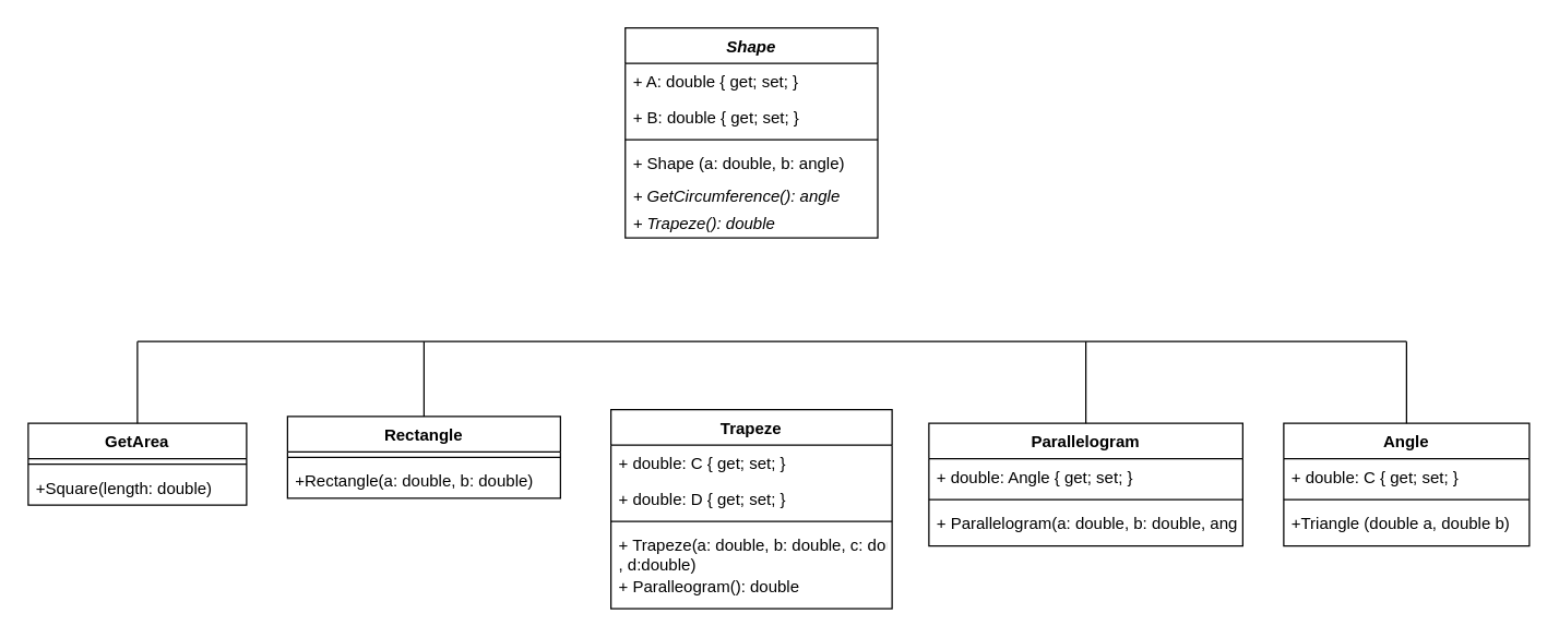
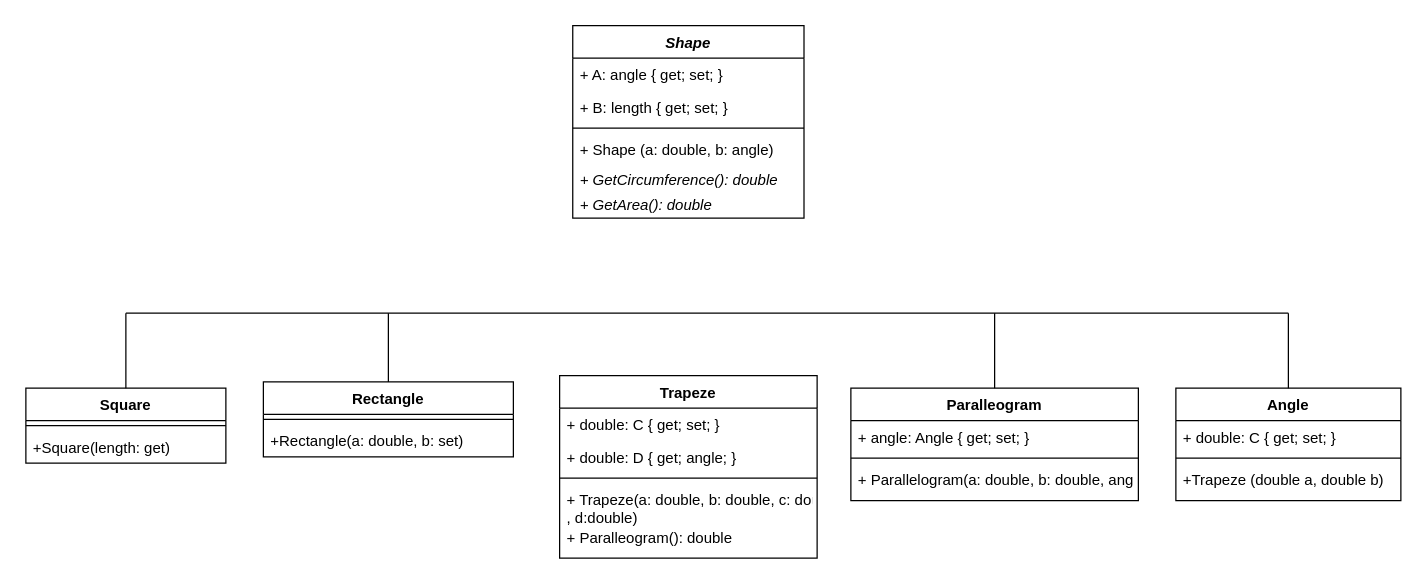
  <mxCell id="0" />
  <mxCell id="1" parent="0" />
  <mxCell id="2" value="Shape" style="swimlane;fontStyle=3;align=center;verticalAlign=top;childLayout=stackLayout;horizontal=1;startSize=26;horizontalStack=0;resizeParent=1;resizeParentMax=0;resizeLast=0;collapsible=1;marginBottom=0;" parent="1" vertex="1"><mxGeometry x="457.5" y="20" width="185" height="154" as="geometry" /></mxCell>
- <mxCell id="3" value="+ A: double { get; set; }" style="text;strokeColor=none;fillColor=none;align=left;verticalAlign=top;spacingLeft=4;spacingRight=4;overflow=hidden;rotatable=0;points=[[0,0.5],[1,0.5]];portConstraint=eastwest;" vertex="1" parent="2"><mxGeometry y="26" width="185" height="26" as="geometry" /></mxCell>
- <mxCell id="4" value="+ B: double { get; set; }" style="text;strokeColor=none;fillColor=none;align=left;verticalAlign=top;spacingLeft=4;spacingRight=4;overflow=hidden;rotatable=0;points=[[0,0.5],[1,0.5]];portConstraint=eastwest;" parent="2" vertex="1"><mxGeometry y="52" width="185" height="26" as="geometry" /></mxCell>
+ <mxCell id="3" value="+ A: angle { get; set; }" style="text;strokeColor=none;fillColor=none;align=left;verticalAlign=top;spacingLeft=4;spacingRight=4;overflow=hidden;rotatable=0;points=[[0,0.5],[1,0.5]];portConstraint=eastwest;" vertex="1" parent="2"><mxGeometry y="26" width="185" height="26" as="geometry" /></mxCell>
+ <mxCell id="4" value="+ B: length { get; set; }" style="text;strokeColor=none;fillColor=none;align=left;verticalAlign=top;spacingLeft=4;spacingRight=4;overflow=hidden;rotatable=0;points=[[0,0.5],[1,0.5]];portConstraint=eastwest;" parent="2" vertex="1"><mxGeometry y="52" width="185" height="26" as="geometry" /></mxCell>
  <mxCell id="5" value="" style="line;strokeWidth=1;fillColor=none;align=left;verticalAlign=middle;spacingTop=-1;spacingLeft=3;spacingRight=3;rotatable=0;labelPosition=right;points=[];portConstraint=eastwest;" parent="2" vertex="1"><mxGeometry y="78" width="185" height="8" as="geometry" /></mxCell>
  <mxCell id="6" value="+ Shape (a: double, b: angle)&#10;" style="text;strokeColor=none;fillColor=none;align=left;verticalAlign=top;spacingLeft=4;spacingRight=4;overflow=hidden;rotatable=0;points=[[0,0.5],[1,0.5]];portConstraint=eastwest;fontStyle=0" vertex="1" parent="2"><mxGeometry y="86" width="185" height="24" as="geometry" /></mxCell>
- <mxCell id="7" value="+ GetCircumference(): angle " style="text;strokeColor=none;fillColor=none;align=left;verticalAlign=top;spacingLeft=4;spacingRight=4;overflow=hidden;rotatable=0;points=[[0,0.5],[1,0.5]];portConstraint=eastwest;fontStyle=2" vertex="1" parent="2"><mxGeometry y="110" width="185" height="20" as="geometry" /></mxCell>
- <mxCell id="8" value="+ Trapeze(): double " style="text;strokeColor=none;fillColor=none;align=left;verticalAlign=top;spacingLeft=4;spacingRight=4;overflow=hidden;rotatable=0;points=[[0,0.5],[1,0.5]];portConstraint=eastwest;fontStyle=2" parent="2" vertex="1"><mxGeometry y="130" width="185" height="24" as="geometry" /></mxCell>
+ <mxCell id="7" value="+ GetCircumference(): double " style="text;strokeColor=none;fillColor=none;align=left;verticalAlign=top;spacingLeft=4;spacingRight=4;overflow=hidden;rotatable=0;points=[[0,0.5],[1,0.5]];portConstraint=eastwest;fontStyle=2" vertex="1" parent="2"><mxGeometry y="110" width="185" height="20" as="geometry" /></mxCell>
+ <mxCell id="8" value="+ GetArea(): double " style="text;strokeColor=none;fillColor=none;align=left;verticalAlign=top;spacingLeft=4;spacingRight=4;overflow=hidden;rotatable=0;points=[[0,0.5],[1,0.5]];portConstraint=eastwest;fontStyle=2" parent="2" vertex="1"><mxGeometry y="130" width="185" height="24" as="geometry" /></mxCell>
  <mxCell id="9" value="Trapeze" style="swimlane;fontStyle=1;align=center;verticalAlign=top;childLayout=stackLayout;horizontal=1;startSize=26;horizontalStack=0;resizeParent=1;resizeParentMax=0;resizeLast=0;collapsible=1;marginBottom=0;" parent="1" vertex="1"><mxGeometry x="447" y="300" width="206" height="146" as="geometry" /></mxCell>
  <mxCell id="10" value="+ double: C { get; set; }" style="text;strokeColor=none;fillColor=none;align=left;verticalAlign=top;spacingLeft=4;spacingRight=4;overflow=hidden;rotatable=0;points=[[0,0.5],[1,0.5]];portConstraint=eastwest;" vertex="1" parent="9"><mxGeometry y="26" width="206" height="26" as="geometry" /></mxCell>
- <mxCell id="11" value="+ double: D { get; set; }" style="text;strokeColor=none;fillColor=none;align=left;verticalAlign=top;spacingLeft=4;spacingRight=4;overflow=hidden;rotatable=0;points=[[0,0.5],[1,0.5]];portConstraint=eastwest;" parent="9" vertex="1"><mxGeometry y="52" width="206" height="26" as="geometry" /></mxCell>
+ <mxCell id="11" value="+ double: D { get; angle; }" style="text;strokeColor=none;fillColor=none;align=left;verticalAlign=top;spacingLeft=4;spacingRight=4;overflow=hidden;rotatable=0;points=[[0,0.5],[1,0.5]];portConstraint=eastwest;" parent="9" vertex="1"><mxGeometry y="52" width="206" height="26" as="geometry" /></mxCell>
  <mxCell id="12" value="" style="line;strokeWidth=1;fillColor=none;align=left;verticalAlign=middle;spacingTop=-1;spacingLeft=3;spacingRight=3;rotatable=0;labelPosition=right;points=[];portConstraint=eastwest;" parent="9" vertex="1"><mxGeometry y="78" width="206" height="8" as="geometry" /></mxCell>
  <mxCell id="13" value="+ Trapeze(a: double, b: double, c: double&#10;, d:double)&#10;" style="text;strokeColor=none;fillColor=none;align=left;verticalAlign=top;spacingLeft=4;spacingRight=4;overflow=hidden;rotatable=0;points=[[0,0.5],[1,0.5]];portConstraint=eastwest;" vertex="1" parent="9"><mxGeometry y="86" width="206" height="30" as="geometry" /></mxCell>
  <mxCell id="14" value="+ Paralleogram(): double" style="text;strokeColor=none;fillColor=none;align=left;verticalAlign=top;spacingLeft=4;spacingRight=4;overflow=hidden;rotatable=0;points=[[0,0.5],[1,0.5]];portConstraint=eastwest;" parent="9" vertex="1"><mxGeometry y="116" width="206" height="30" as="geometry" /></mxCell>
  <mxCell id="15" value="Rectangle" style="swimlane;fontStyle=1;align=center;verticalAlign=top;childLayout=stackLayout;horizontal=1;startSize=26;horizontalStack=0;resizeParent=1;resizeParentMax=0;resizeLast=0;collapsible=1;marginBottom=0;" parent="1" vertex="1"><mxGeometry x="210" y="305" width="200" height="60" as="geometry" /></mxCell>
  <mxCell id="16" value="" style="line;strokeWidth=1;fillColor=none;align=left;verticalAlign=middle;spacingTop=-1;spacingLeft=3;spacingRight=3;rotatable=0;labelPosition=right;points=[];portConstraint=eastwest;" parent="15" vertex="1"><mxGeometry y="26" width="200" height="8" as="geometry" /></mxCell>
- <mxCell id="17" value="+Rectangle(a: double, b: double) " style="text;strokeColor=none;fillColor=none;align=left;verticalAlign=top;spacingLeft=4;spacingRight=4;overflow=hidden;rotatable=0;points=[[0,0.5],[1,0.5]];portConstraint=eastwest;" parent="15" vertex="1"><mxGeometry y="34" width="200" height="26" as="geometry" /></mxCell>
- <mxCell id="18" value="Parallelogram" style="swimlane;fontStyle=1;align=center;verticalAlign=top;childLayout=stackLayout;horizontal=1;startSize=26;horizontalStack=0;resizeParent=1;resizeParentMax=0;resizeLast=0;collapsible=1;marginBottom=0;" parent="1" vertex="1"><mxGeometry x="680" y="310" width="230" height="90" as="geometry" /></mxCell>
- <mxCell id="19" value="+ double: Angle { get; set; }" style="text;strokeColor=none;fillColor=none;align=left;verticalAlign=top;spacingLeft=4;spacingRight=4;overflow=hidden;rotatable=0;points=[[0,0.5],[1,0.5]];portConstraint=eastwest;" parent="18" vertex="1"><mxGeometry y="26" width="230" height="26" as="geometry" /></mxCell>
+ <mxCell id="17" value="+Rectangle(a: double, b: set) " style="text;strokeColor=none;fillColor=none;align=left;verticalAlign=top;spacingLeft=4;spacingRight=4;overflow=hidden;rotatable=0;points=[[0,0.5],[1,0.5]];portConstraint=eastwest;" parent="15" vertex="1"><mxGeometry y="34" width="200" height="26" as="geometry" /></mxCell>
+ <mxCell id="18" value="Paralleogram" style="swimlane;fontStyle=1;align=center;verticalAlign=top;childLayout=stackLayout;horizontal=1;startSize=26;horizontalStack=0;resizeParent=1;resizeParentMax=0;resizeLast=0;collapsible=1;marginBottom=0;" parent="1" vertex="1"><mxGeometry x="680" y="310" width="230" height="90" as="geometry" /></mxCell>
+ <mxCell id="19" value="+ angle: Angle { get; set; }" style="text;strokeColor=none;fillColor=none;align=left;verticalAlign=top;spacingLeft=4;spacingRight=4;overflow=hidden;rotatable=0;points=[[0,0.5],[1,0.5]];portConstraint=eastwest;" parent="18" vertex="1"><mxGeometry y="26" width="230" height="26" as="geometry" /></mxCell>
  <mxCell id="20" value="" style="line;strokeWidth=1;fillColor=none;align=left;verticalAlign=middle;spacingTop=-1;spacingLeft=3;spacingRight=3;rotatable=0;labelPosition=right;points=[];portConstraint=eastwest;" parent="18" vertex="1"><mxGeometry y="52" width="230" height="8" as="geometry" /></mxCell>
  <mxCell id="21" value="+ Parallelogram(a: double, b: double, angle:double)" style="text;strokeColor=none;fillColor=none;align=left;verticalAlign=top;spacingLeft=4;spacingRight=4;overflow=hidden;rotatable=0;points=[[0,0.5],[1,0.5]];portConstraint=eastwest;" parent="18" vertex="1"><mxGeometry y="60" width="230" height="30" as="geometry" /></mxCell>
  <mxCell id="22" value="Angle" style="swimlane;fontStyle=1;align=center;verticalAlign=top;childLayout=stackLayout;horizontal=1;startSize=26;horizontalStack=0;resizeParent=1;resizeParentMax=0;resizeLast=0;collapsible=1;marginBottom=0;" parent="1" vertex="1"><mxGeometry x="940" y="310" width="180" height="90" as="geometry" /></mxCell>
  <mxCell id="23" value="+ double: C { get; set; }" style="text;strokeColor=none;fillColor=none;align=left;verticalAlign=top;spacingLeft=4;spacingRight=4;overflow=hidden;rotatable=0;points=[[0,0.5],[1,0.5]];portConstraint=eastwest;" parent="22" vertex="1"><mxGeometry y="26" width="180" height="26" as="geometry" /></mxCell>
  <mxCell id="24" value="" style="line;strokeWidth=1;fillColor=none;align=left;verticalAlign=middle;spacingTop=-1;spacingLeft=3;spacingRight=3;rotatable=0;labelPosition=right;points=[];portConstraint=eastwest;" parent="22" vertex="1"><mxGeometry y="52" width="180" height="8" as="geometry" /></mxCell>
- <mxCell id="25" value="+Triangle (double a, double b)&#10;" style="text;strokeColor=none;fillColor=none;align=left;verticalAlign=top;spacingLeft=4;spacingRight=4;overflow=hidden;rotatable=0;points=[[0,0.5],[1,0.5]];portConstraint=eastwest;" parent="22" vertex="1"><mxGeometry y="60" width="180" height="30" as="geometry" /></mxCell>
- <mxCell id="26" value="GetArea" style="swimlane;fontStyle=1;align=center;verticalAlign=top;childLayout=stackLayout;horizontal=1;startSize=26;horizontalStack=0;resizeParent=1;resizeParentMax=0;resizeLast=0;collapsible=1;marginBottom=0;" parent="1" vertex="1"><mxGeometry x="20" y="310" width="160" height="60" as="geometry" /></mxCell>
+ <mxCell id="25" value="+Trapeze (double a, double b)&#10;" style="text;strokeColor=none;fillColor=none;align=left;verticalAlign=top;spacingLeft=4;spacingRight=4;overflow=hidden;rotatable=0;points=[[0,0.5],[1,0.5]];portConstraint=eastwest;" parent="22" vertex="1"><mxGeometry y="60" width="180" height="30" as="geometry" /></mxCell>
+ <mxCell id="26" value="Square" style="swimlane;fontStyle=1;align=center;verticalAlign=top;childLayout=stackLayout;horizontal=1;startSize=26;horizontalStack=0;resizeParent=1;resizeParentMax=0;resizeLast=0;collapsible=1;marginBottom=0;" parent="1" vertex="1"><mxGeometry x="20" y="310" width="160" height="60" as="geometry" /></mxCell>
  <mxCell id="27" value="" style="line;strokeWidth=1;fillColor=none;align=left;verticalAlign=middle;spacingTop=-1;spacingLeft=3;spacingRight=3;rotatable=0;labelPosition=right;points=[];portConstraint=eastwest;" parent="26" vertex="1"><mxGeometry y="26" width="160" height="8" as="geometry" /></mxCell>
- <mxCell id="28" value="+Square(length: double)" style="text;strokeColor=none;fillColor=none;align=left;verticalAlign=top;spacingLeft=4;spacingRight=4;overflow=hidden;rotatable=0;points=[[0,0.5],[1,0.5]];portConstraint=eastwest;" parent="26" vertex="1"><mxGeometry y="34" width="160" height="26" as="geometry" /></mxCell>
+ <mxCell id="28" value="+Square(length: get)" style="text;strokeColor=none;fillColor=none;align=left;verticalAlign=top;spacingLeft=4;spacingRight=4;overflow=hidden;rotatable=0;points=[[0,0.5],[1,0.5]];portConstraint=eastwest;" parent="26" vertex="1"><mxGeometry y="34" width="160" height="26" as="geometry" /></mxCell>
  <mxCell id="29" value="" style="endArrow=none;html=1;" parent="1" edge="1"><mxGeometry width="50" height="50" relative="1" as="geometry"><mxPoint x="100" y="250" as="sourcePoint" /><mxPoint x="1030" y="250" as="targetPoint" /></mxGeometry></mxCell>
  <mxCell id="30" value="" style="endArrow=none;html=1;exitX=0.5;exitY=0;exitDx=0;exitDy=0;" parent="1" source="26" edge="1"><mxGeometry width="50" height="50" relative="1" as="geometry"><mxPoint x="200" y="340" as="sourcePoint" /><mxPoint x="100" y="250" as="targetPoint" /></mxGeometry></mxCell>
  <mxCell id="31" value="" style="endArrow=none;html=1;exitX=0.5;exitY=0;exitDx=0;exitDy=0;" parent="1" edge="1" source="15"><mxGeometry width="50" height="50" relative="1" as="geometry"><mxPoint x="369.71" y="310" as="sourcePoint" /><mxPoint x="310" y="250" as="targetPoint" /></mxGeometry></mxCell>
  <mxCell id="32" value="" style="endArrow=none;html=1;exitX=0.5;exitY=0;exitDx=0;exitDy=0;" parent="1" edge="1" source="18"><mxGeometry width="50" height="50" relative="1" as="geometry"><mxPoint x="729.71" y="310" as="sourcePoint" /><mxPoint x="795" y="250" as="targetPoint" /></mxGeometry></mxCell>
  <mxCell id="33" value="" style="endArrow=none;html=1;exitX=0.5;exitY=0;exitDx=0;exitDy=0;" parent="1" edge="1" source="22"><mxGeometry width="50" height="50" relative="1" as="geometry"><mxPoint x="909.58" y="310" as="sourcePoint" /><mxPoint x="1030" y="250" as="targetPoint" /></mxGeometry></mxCell>
